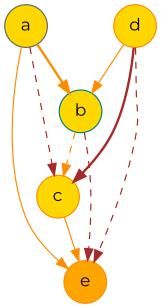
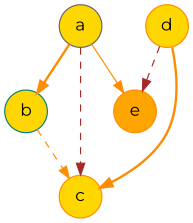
  digraph {
    fontname=Montserrat
    node [color=darkorange fillcolor=gold fontname=Montserrat shape=circle style=filled]
    edge [color=darkorange fontname=Montserrat style=dashed]
    b [color=teal]
    a [color=gray40]
    c
    e [fillcolor=orange]
    d
    b -> c
-   b -> e [color=brown]
    a -> b [style=bold]
    a -> c [color=brown]
    a -> e [style=solid]
-   c -> e [style=solid]
-   d -> b [style=solid]
-   d -> c [color=brown style=bold]
+   d -> c [style=bold]
    d -> e [color=brown]
  }
